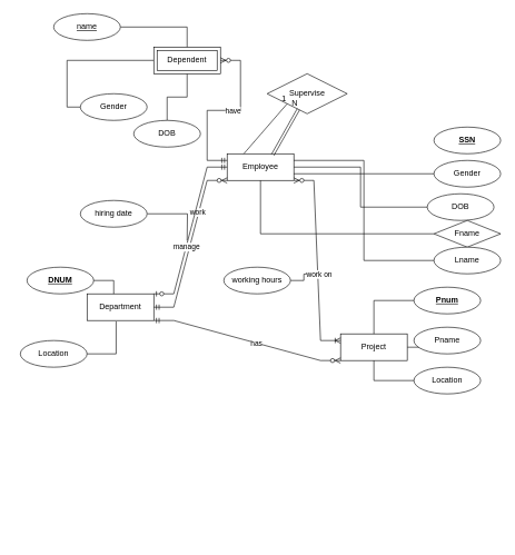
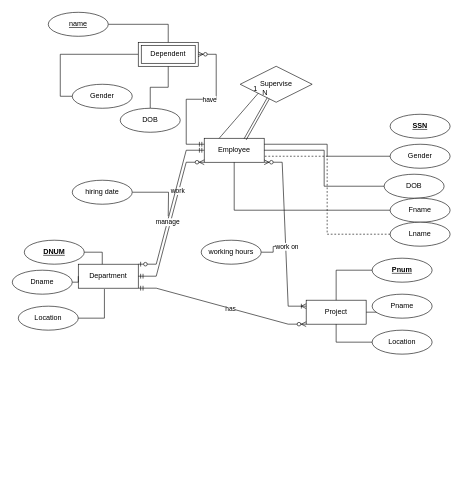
  <mxCell id="0" />
  <mxCell id="1" parent="0" />
  <mxCell id="2" value="Employee" style="whiteSpace=wrap;html=1;align=center;" parent="1" vertex="1"><mxGeometry x="340" y="230" width="100" height="40" as="geometry" /></mxCell>
  <mxCell id="3" value="Department" style="whiteSpace=wrap;html=1;align=center;" parent="1" vertex="1"><mxGeometry x="130" y="440" width="100" height="40" as="geometry" /></mxCell>
  <mxCell id="4" style="edgeStyle=orthogonalEdgeStyle;rounded=0;orthogonalLoop=1;jettySize=auto;html=1;exitX=0;exitY=0.5;exitDx=0;exitDy=0;entryX=1;entryY=0.25;entryDx=0;entryDy=0;endArrow=none;endFill=0;" parent="1" source="5" target="2" edge="1"><mxGeometry relative="1" as="geometry" /></mxCell>
  <mxCell id="5" value="Gender" style="ellipse;whiteSpace=wrap;html=1;align=center;" parent="1" vertex="1"><mxGeometry x="650" y="240" width="100" height="40" as="geometry" /></mxCell>
  <mxCell id="6" style="edgeStyle=orthogonalEdgeStyle;rounded=0;orthogonalLoop=1;jettySize=auto;html=1;exitX=0;exitY=0.5;exitDx=0;exitDy=0;entryX=1;entryY=0.5;entryDx=0;entryDy=0;endArrow=none;endFill=0;" parent="1" source="7" target="2" edge="1"><mxGeometry relative="1" as="geometry" /></mxCell>
  <mxCell id="7" value="DOB" style="ellipse;whiteSpace=wrap;html=1;align=center;" parent="1" vertex="1"><mxGeometry x="640" y="290" width="100" height="40" as="geometry" /></mxCell>
  <mxCell id="8" value="" style="edgeStyle=orthogonalEdgeStyle;rounded=0;orthogonalLoop=1;jettySize=auto;html=1;endArrow=none;endFill=0;" parent="1" source="9" target="2" edge="1"><mxGeometry relative="1" as="geometry" /></mxCell>
- <mxCell id="9" value="Fname" style="rhombus;whiteSpace=wrap;html=1;align=center;" parent="1" vertex="1"><mxGeometry x="650" y="330" width="100" height="40" as="geometry" /></mxCell>
+ <mxCell id="9" value="Fname" style="ellipse;whiteSpace=wrap;html=1;align=center;" parent="1" vertex="1"><mxGeometry x="650" y="330" width="100" height="40" as="geometry" /></mxCell>
  <mxCell id="10" value="&lt;b&gt;&lt;u&gt;SSN&lt;/u&gt;&lt;/b&gt;" style="ellipse;whiteSpace=wrap;html=1;align=center;" parent="1" vertex="1"><mxGeometry x="650" y="190" width="100" height="40" as="geometry" /></mxCell>
- <mxCell id="11" style="edgeStyle=orthogonalEdgeStyle;rounded=0;orthogonalLoop=1;jettySize=auto;html=1;entryX=1;entryY=0.75;entryDx=0;entryDy=0;endArrow=none;endFill=0;" parent="1" source="12" target="2" edge="1"><mxGeometry relative="1" as="geometry" /></mxCell>
+ <mxCell id="11" style="edgeStyle=orthogonalEdgeStyle;rounded=0;orthogonalLoop=1;jettySize=auto;html=1;entryX=1;entryY=0.75;entryDx=0;entryDy=0;endArrow=none;endFill=0;dashed=1;" parent="1" source="12" target="2" edge="1"><mxGeometry relative="1" as="geometry" /></mxCell>
  <mxCell id="12" value="Lname" style="ellipse;whiteSpace=wrap;html=1;align=center;" parent="1" vertex="1"><mxGeometry x="650" y="370" width="100" height="40" as="geometry" /></mxCell>
  <mxCell id="13" value="&lt;u&gt;&lt;b&gt;DNUM&lt;/b&gt;&lt;/u&gt;" style="ellipse;whiteSpace=wrap;html=1;align=center;" parent="1" vertex="1"><mxGeometry x="40" y="400" width="100" height="40" as="geometry" /></mxCell>
+ <mxCell id="14" style="edgeStyle=orthogonalEdgeStyle;rounded=0;orthogonalLoop=1;jettySize=auto;html=1;exitX=1;exitY=0.5;exitDx=0;exitDy=0;entryX=0;entryY=0.5;entryDx=0;entryDy=0;endArrow=none;endFill=0;" parent="1" source="15" target="3" edge="1"><mxGeometry relative="1" as="geometry" /></mxCell>
+ <mxCell id="15" value="Dname" style="ellipse;whiteSpace=wrap;html=1;align=center;" parent="1" vertex="1"><mxGeometry x="20" y="450" width="100" height="40" as="geometry" /></mxCell>
  <mxCell id="16" value="Location" style="ellipse;whiteSpace=wrap;html=1;align=center;" parent="1" vertex="1"><mxGeometry x="30" y="510" width="100" height="40" as="geometry" /></mxCell>
  <mxCell id="17" style="edgeStyle=orthogonalEdgeStyle;rounded=0;orthogonalLoop=1;jettySize=auto;html=1;exitX=1;exitY=0.5;exitDx=0;exitDy=0;entryX=0.4;entryY=0;entryDx=0;entryDy=0;entryPerimeter=0;endArrow=none;endFill=0;" parent="1" source="13" target="3" edge="1"><mxGeometry relative="1" as="geometry" /></mxCell>
  <mxCell id="18" style="edgeStyle=orthogonalEdgeStyle;rounded=0;orthogonalLoop=1;jettySize=auto;html=1;exitX=1;exitY=0.5;exitDx=0;exitDy=0;entryX=0.436;entryY=1.035;entryDx=0;entryDy=0;entryPerimeter=0;endArrow=none;endFill=0;" parent="1" source="16" target="3" edge="1"><mxGeometry relative="1" as="geometry" /></mxCell>
  <mxCell id="19" style="edgeStyle=orthogonalEdgeStyle;rounded=0;orthogonalLoop=1;jettySize=auto;html=1;entryX=0;entryY=0.5;entryDx=0;entryDy=0;endArrow=none;endFill=0;" parent="1" source="20" target="23" edge="1"><mxGeometry relative="1" as="geometry" /></mxCell>
  <mxCell id="20" value="Project" style="whiteSpace=wrap;html=1;align=center;direction=east;flipH=1;" parent="1" vertex="1"><mxGeometry x="510" y="500" width="100" height="40" as="geometry" /></mxCell>
  <mxCell id="21" style="edgeStyle=orthogonalEdgeStyle;rounded=0;orthogonalLoop=1;jettySize=auto;html=1;exitX=0;exitY=0.5;exitDx=0;exitDy=0;entryX=0.5;entryY=0;entryDx=0;entryDy=0;endArrow=none;endFill=0;" parent="1" source="22" target="20" edge="1"><mxGeometry relative="1" as="geometry" /></mxCell>
  <mxCell id="22" value="&lt;u&gt;&lt;b&gt;Pnum&lt;/b&gt;&lt;/u&gt;" style="ellipse;whiteSpace=wrap;html=1;align=center;" parent="1" vertex="1"><mxGeometry x="620" y="430" width="100" height="40" as="geometry" /></mxCell>
  <mxCell id="23" value="Pname" style="ellipse;whiteSpace=wrap;html=1;align=center;" parent="1" vertex="1"><mxGeometry x="620" y="490" width="100" height="40" as="geometry" /></mxCell>
  <mxCell id="24" style="edgeStyle=orthogonalEdgeStyle;rounded=0;orthogonalLoop=1;jettySize=auto;html=1;entryX=0.5;entryY=1;entryDx=0;entryDy=0;endArrow=none;endFill=0;" parent="1" source="25" target="20" edge="1"><mxGeometry relative="1" as="geometry" /></mxCell>
  <mxCell id="25" value="Location" style="ellipse;whiteSpace=wrap;html=1;align=center;" parent="1" vertex="1"><mxGeometry x="620" y="550" width="100" height="40" as="geometry" /></mxCell>
  <mxCell id="26" value="" style="edgeStyle=orthogonalEdgeStyle;rounded=0;orthogonalLoop=1;jettySize=auto;html=1;endArrow=none;endFill=0;" parent="1" source="28" target="31" edge="1"><mxGeometry relative="1" as="geometry" /></mxCell>
  <mxCell id="27" style="edgeStyle=orthogonalEdgeStyle;rounded=0;orthogonalLoop=1;jettySize=auto;html=1;entryX=0;entryY=0.5;entryDx=0;entryDy=0;endArrow=none;endFill=0;" parent="1" source="28" target="32" edge="1"><mxGeometry relative="1" as="geometry" /></mxCell>
  <mxCell id="28" value="Dependent" style="shape=ext;margin=3;double=1;whiteSpace=wrap;html=1;align=center;" parent="1" vertex="1"><mxGeometry x="230" y="70" width="100" height="40" as="geometry" /></mxCell>
  <mxCell id="29" style="edgeStyle=orthogonalEdgeStyle;rounded=0;orthogonalLoop=1;jettySize=auto;html=1;entryX=0.5;entryY=0;entryDx=0;entryDy=0;endArrow=none;endFill=0;" parent="1" source="30" target="28" edge="1"><mxGeometry relative="1" as="geometry" /></mxCell>
  <mxCell id="30" value="name" style="ellipse;whiteSpace=wrap;html=1;align=center;fontStyle=4;" parent="1" vertex="1"><mxGeometry x="80" y="20" width="100" height="40" as="geometry" /></mxCell>
  <mxCell id="31" value="DOB" style="ellipse;whiteSpace=wrap;html=1;align=center;" parent="1" vertex="1"><mxGeometry x="200" y="180" width="100" height="40" as="geometry" /></mxCell>
  <mxCell id="32" value="Gender" style="ellipse;whiteSpace=wrap;html=1;align=center;" parent="1" vertex="1"><mxGeometry x="120" y="140" width="100" height="40" as="geometry" /></mxCell>
  <mxCell id="33" style="edgeStyle=orthogonalEdgeStyle;rounded=0;orthogonalLoop=1;jettySize=auto;html=1;endArrow=none;endFill=0;" parent="1" source="34" edge="1"><mxGeometry relative="1" as="geometry"><mxPoint x="280" y="360" as="targetPoint" /></mxGeometry></mxCell>
  <mxCell id="34" value="hiring date" style="ellipse;whiteSpace=wrap;html=1;align=center;" parent="1" vertex="1"><mxGeometry x="120" y="300" width="100" height="40" as="geometry" /></mxCell>
  <mxCell id="35" value="" style="edgeStyle=entityRelationEdgeStyle;fontSize=12;html=1;endArrow=ERzeroToMany;startArrow=ERmandOne;rounded=0;exitX=1;exitY=0.5;exitDx=0;exitDy=0;entryX=0;entryY=1;entryDx=0;entryDy=0;" parent="1" source="3" target="2" edge="1"><mxGeometry width="100" height="100" relative="1" as="geometry"><mxPoint x="167.5" y="490" as="sourcePoint" /><mxPoint x="410" y="50" as="targetPoint" /><Array as="points"><mxPoint x="277.5" y="580" /><mxPoint x="207.5" y="560" /></Array></mxGeometry></mxCell>
  <mxCell id="36" value="work" style="edgeLabel;html=1;align=center;verticalAlign=middle;resizable=0;points=[];" parent="35" vertex="1" connectable="0"><mxGeometry x="0.381" y="2" relative="1" as="geometry"><mxPoint as="offset" /></mxGeometry></mxCell>
  <mxCell id="37" value="" style="edgeStyle=entityRelationEdgeStyle;fontSize=12;html=1;endArrow=ERzeroToOne;startArrow=ERmandOne;rounded=0;exitX=0;exitY=0.5;exitDx=0;exitDy=0;entryX=1;entryY=0;entryDx=0;entryDy=0;" parent="1" source="2" target="3" edge="1"><mxGeometry width="100" height="100" relative="1" as="geometry"><mxPoint x="210" y="390" as="sourcePoint" /><mxPoint x="310" y="490" as="targetPoint" /></mxGeometry></mxCell>
  <mxCell id="38" value="manage" style="edgeLabel;html=1;align=center;verticalAlign=middle;resizable=0;points=[];" parent="37" vertex="1" connectable="0"><mxGeometry x="0.194" relative="1" as="geometry"><mxPoint y="1" as="offset" /></mxGeometry></mxCell>
  <mxCell id="39" value="" style="edgeStyle=entityRelationEdgeStyle;fontSize=12;html=1;endArrow=ERzeroToMany;startArrow=ERmandOne;rounded=0;exitX=1;exitY=1;exitDx=0;exitDy=0;entryX=0;entryY=1;entryDx=0;entryDy=0;" parent="1" source="3" target="20" edge="1"><mxGeometry width="100" height="100" relative="1" as="geometry"><mxPoint x="320" y="720" as="sourcePoint" /><mxPoint x="522.5" y="510" as="targetPoint" /><Array as="points"><mxPoint x="430" y="810" /><mxPoint x="360" y="790" /></Array></mxGeometry></mxCell>
  <mxCell id="40" value="has" style="edgeLabel;html=1;align=center;verticalAlign=middle;resizable=0;points=[];" parent="39" vertex="1" connectable="0"><mxGeometry x="0.095" y="-1" relative="1" as="geometry"><mxPoint as="offset" /></mxGeometry></mxCell>
  <mxCell id="41" value="" style="edgeStyle=entityRelationEdgeStyle;fontSize=12;html=1;endArrow=ERoneToMany;startArrow=ERzeroToMany;rounded=0;entryX=0;entryY=0.25;entryDx=0;entryDy=0;exitX=1;exitY=1;exitDx=0;exitDy=0;" parent="1" source="2" target="20" edge="1"><mxGeometry width="100" height="100" relative="1" as="geometry"><mxPoint x="420" y="440" as="sourcePoint" /><mxPoint x="530" y="730" as="targetPoint" /><Array as="points"><mxPoint x="425" y="550" /><mxPoint x="420" y="460" /></Array></mxGeometry></mxCell>
  <mxCell id="42" value="work on" style="edgeLabel;html=1;align=center;verticalAlign=middle;resizable=0;points=[];" parent="41" vertex="1" connectable="0"><mxGeometry x="0.137" y="2" relative="1" as="geometry"><mxPoint as="offset" /></mxGeometry></mxCell>
  <mxCell id="43" style="edgeStyle=orthogonalEdgeStyle;rounded=0;orthogonalLoop=1;jettySize=auto;html=1;endArrow=none;endFill=0;" parent="1" source="44" edge="1"><mxGeometry relative="1" as="geometry"><mxPoint x="460" y="410" as="targetPoint" /></mxGeometry></mxCell>
  <mxCell id="44" value="working hours" style="ellipse;whiteSpace=wrap;html=1;align=center;" parent="1" vertex="1"><mxGeometry x="335" y="400" width="100" height="40" as="geometry" /></mxCell>
  <mxCell id="45" value="" style="edgeStyle=entityRelationEdgeStyle;fontSize=12;html=1;endArrow=ERzeroToMany;startArrow=ERmandOne;rounded=0;exitX=0;exitY=0.25;exitDx=0;exitDy=0;entryX=1;entryY=0.5;entryDx=0;entryDy=0;" parent="1" source="2" target="28" edge="1"><mxGeometry width="100" height="100" relative="1" as="geometry"><mxPoint x="360" y="180" as="sourcePoint" /><mxPoint x="460" y="80" as="targetPoint" /><Array as="points"><mxPoint x="410" y="120" /></Array></mxGeometry></mxCell>
  <mxCell id="46" value="have" style="edgeLabel;html=1;align=center;verticalAlign=middle;resizable=0;points=[];" parent="45" vertex="1" connectable="0"><mxGeometry x="0.099" relative="1" as="geometry"><mxPoint as="offset" /></mxGeometry></mxCell>
  <mxCell id="47" value="Supervise" style="shape=rhombus;perimeter=rhombusPerimeter;whiteSpace=wrap;html=1;align=center;" vertex="1" parent="1"><mxGeometry x="400" y="110" width="120" height="60" as="geometry" /></mxCell>
  <mxCell id="48" value="" style="endArrow=none;html=1;rounded=0;fontSize=12;startSize=8;endSize=8;curved=1;exitX=0.25;exitY=0;exitDx=0;exitDy=0;entryX=0;entryY=1;entryDx=0;entryDy=0;" edge="1" parent="1" source="2" target="47"><mxGeometry relative="1" as="geometry"><mxPoint x="480" y="270" as="sourcePoint" /><mxPoint x="640" y="270" as="targetPoint" /></mxGeometry></mxCell>
  <mxCell id="49" value="1" style="resizable=0;html=1;whiteSpace=wrap;align=right;verticalAlign=bottom;" connectable="0" vertex="1" parent="48"><mxGeometry x="1" relative="1" as="geometry" /></mxCell>
  <mxCell id="50" value="" style="shape=link;html=1;rounded=0;fontSize=12;startSize=8;endSize=8;curved=1;exitX=0.682;exitY=0.045;exitDx=0;exitDy=0;exitPerimeter=0;" edge="1" parent="1" source="2" target="47"><mxGeometry relative="1" as="geometry"><mxPoint x="480" y="270" as="sourcePoint" /><mxPoint x="640" y="270" as="targetPoint" /></mxGeometry></mxCell>
  <mxCell id="51" value="N" style="resizable=0;html=1;whiteSpace=wrap;align=right;verticalAlign=bottom;" connectable="0" vertex="1" parent="50"><mxGeometry x="1" relative="1" as="geometry" /></mxCell>
